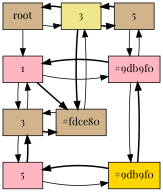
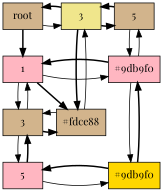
  digraph {
    fontname="Playfair Display"
    node [fillcolor=tan fontname="Playfair Display" group=0 shape=box style=filled]
    edge [fontname="Playfair Display" style=solid]
    n1 [label=root]
    n2 [fillcolor=khaki group=4 label=3]
    n3 [group=6 label=5]
    n4 [fillcolor=lightpink label=1]
    n5 [fillcolor=lightpink group=6 label="#9db9f0"]
-   n6 [group=4 label="#fdce80"]
+   n6 [group=4 label="#fdce88"]
    n7 [label=3]
    n8 [fillcolor=gold group=6 label="#9db9f0"]
    n9 [fillcolor=lightpink label=5]
    subgraph sub_1 {
      rank=same
      n1
      n2
      n3
    }
    subgraph sub_2 {
      rank=same
      n4
      n5
    }
    subgraph sub_3 {
      rank=same
      n6
      n7
    }
    subgraph sub_4 {
      rank=same
      n8
      n9
    }
    n1 -> n2
    n1 -> n2 [dir=back style=bold]
-   n1 -> n4
+   n1 -> n4 [style=bold]
    n2 -> n3 [style=bold]
    n2 -> n3 [dir=back style=bold]
    n2 -> n6 [style=bold]
    n2 -> n6 [dir=back]
    n3 -> n5
    n3 -> n5 [dir=back]
    n4 -> n5
    n4 -> n5 [dir=back style=bold]
    n4 -> n7
    n4 -> n7 [dir=back]
    n5 -> n8
    n5 -> n8 [dir=back style=bold]
    n6 -> n4 [dir=back style=bold]
    n7 -> n6 [style=bold]
    n7 -> n6 [dir=back]
    n7 -> n9
    n7 -> n9 [dir=back style=bold]
    n9 -> n8
    n9 -> n8 [dir=back style=bold]
  }
